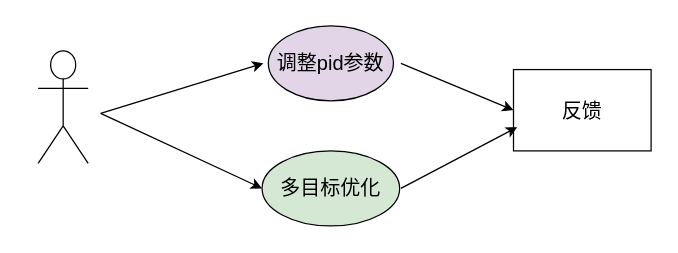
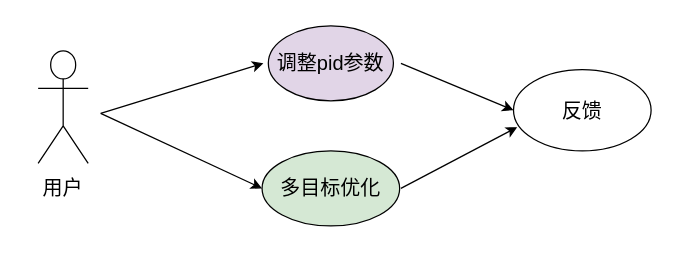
  <mxCell id="0" />
  <mxCell id="1" parent="0" />
  <mxCell id="2" value="Actor" style="shape=umlActor;verticalLabelPosition=bottom;verticalAlign=top;html=1;outlineConnect=0;fontColor=none;noLabel=1;" vertex="1" parent="1"><mxGeometry x="30" y="40" width="40" height="90" as="geometry" /></mxCell>
  <mxCell id="3" value="调整pid参数" style="ellipse;whiteSpace=wrap;html=1;fontFamily=Helvetica;fontSize=16;fillColor=#e1d5e7;" vertex="1" parent="1"><mxGeometry x="214" y="20" width="100" height="60" as="geometry" /></mxCell>
  <mxCell id="4" value="多目标优化" style="ellipse;whiteSpace=wrap;html=1;fontSize=16;fillColor=#d5e8d4;" vertex="1" parent="1"><mxGeometry x="209" y="120" width="110" height="60" as="geometry" /></mxCell>
+ <mxCell id="5" value="&lt;div style=&quot;font-size: 16px;&quot;&gt;用户&lt;/div&gt;" style="text;html=1;strokeColor=none;fillColor=none;align=center;verticalAlign=middle;whiteSpace=wrap;rounded=0;" vertex="1" parent="1"><mxGeometry x="20" y="135" width="60" height="30" as="geometry" /></mxCell>
  <mxCell id="6" value="" style="endArrow=classic;html=1;rounded=0;" edge="1" parent="1"><mxGeometry width="50" height="50" relative="1" as="geometry"><mxPoint x="80" y="90" as="sourcePoint" /><mxPoint x="210" y="50" as="targetPoint" /></mxGeometry></mxCell>
  <mxCell id="7" value="" style="endArrow=classic;html=1;rounded=0;entryX=0;entryY=0.5;entryDx=0;entryDy=0;" edge="1" parent="1" target="4"><mxGeometry width="50" height="50" relative="1" as="geometry"><mxPoint x="80" y="90" as="sourcePoint" /><mxPoint x="130" y="40" as="targetPoint" /></mxGeometry></mxCell>
- <mxCell id="8" value="反馈" style="whiteSpace=wrap;html=1;fontSize=16;rounded=0;" vertex="1" parent="1"><mxGeometry x="410" y="55" width="110" height="65" as="geometry" /></mxCell>
+ <mxCell id="8" value="反馈" style="ellipse;whiteSpace=wrap;html=1;fontSize=16;" vertex="1" parent="1"><mxGeometry x="410" y="55" width="110" height="65" as="geometry" /></mxCell>
  <mxCell id="9" value="" style="endArrow=classic;html=1;rounded=0;entryX=0;entryY=0.5;entryDx=0;entryDy=0;" edge="1" parent="1" target="8"><mxGeometry width="50" height="50" relative="1" as="geometry"><mxPoint x="320" y="50" as="sourcePoint" /><mxPoint x="370" y="0" as="targetPoint" /></mxGeometry></mxCell>
  <mxCell id="10" value="" style="endArrow=classic;html=1;rounded=0;entryX=0.027;entryY=0.708;entryDx=0;entryDy=0;entryPerimeter=0;" edge="1" parent="1" target="8"><mxGeometry width="50" height="50" relative="1" as="geometry"><mxPoint x="320" y="150" as="sourcePoint" /><mxPoint x="370" y="100" as="targetPoint" /></mxGeometry></mxCell>
